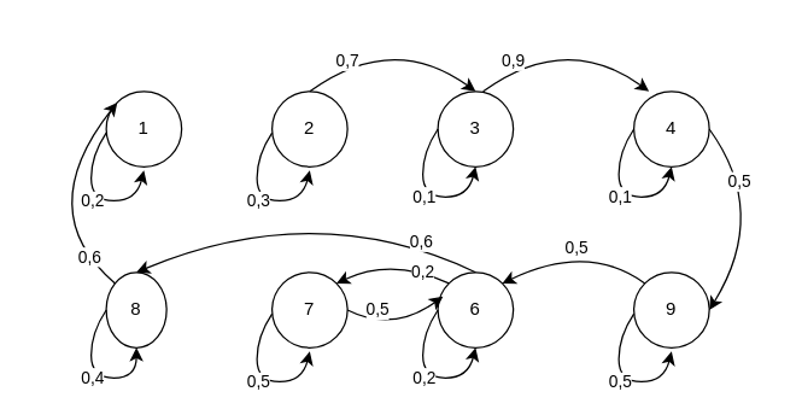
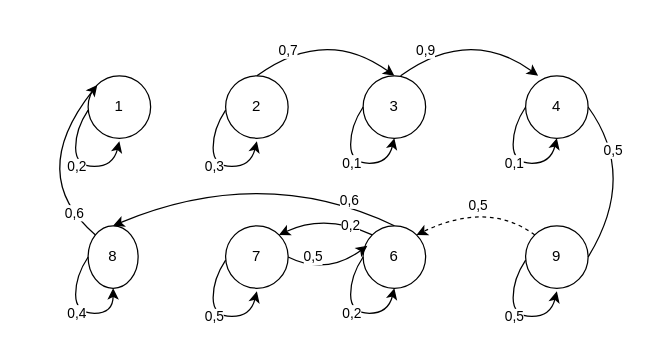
  <mxCell id="0" />
  <mxCell id="1" parent="0" />
  <mxCell id="2" value="1" style="ellipse;whiteSpace=wrap;html=1;aspect=fixed;" vertex="1" parent="1"><mxGeometry x="70" y="60" width="50" height="50" as="geometry" /></mxCell>
  <mxCell id="3" value="2" style="ellipse;whiteSpace=wrap;html=1;aspect=fixed;" vertex="1" parent="1"><mxGeometry x="180" y="60" width="50" height="50" as="geometry" /></mxCell>
  <mxCell id="4" value="3" style="ellipse;whiteSpace=wrap;html=1;aspect=fixed;" vertex="1" parent="1"><mxGeometry x="290" y="60" width="50" height="50" as="geometry" /></mxCell>
  <mxCell id="5" value="8" style="ellipse;whiteSpace=wrap;html=1;aspect=fixed;" vertex="1" parent="1"><mxGeometry x="70" y="180" width="40" height="50" as="geometry" /></mxCell>
  <mxCell id="6" value="7" style="ellipse;whiteSpace=wrap;html=1;aspect=fixed;" vertex="1" parent="1"><mxGeometry x="180" y="180" width="50" height="50" as="geometry" /></mxCell>
  <mxCell id="7" value="6" style="ellipse;whiteSpace=wrap;html=1;aspect=fixed;" vertex="1" parent="1"><mxGeometry x="290" y="180" width="50" height="50" as="geometry" /></mxCell>
  <mxCell id="8" value="9" style="ellipse;whiteSpace=wrap;html=1;aspect=fixed;" vertex="1" parent="1"><mxGeometry x="420" y="180" width="50" height="50" as="geometry" /></mxCell>
  <mxCell id="9" value="4" style="ellipse;whiteSpace=wrap;html=1;aspect=fixed;" vertex="1" parent="1"><mxGeometry x="420" y="60" width="50" height="50" as="geometry" /></mxCell>
  <mxCell id="10" value="0,4" style="curved=1;endArrow=classic;html=1;entryX=0.5;entryY=1;entryDx=0;entryDy=0;exitX=0;exitY=0.5;exitDx=0;exitDy=0;" edge="1" parent="1" source="5" target="5"><mxGeometry width="50" height="50" relative="1" as="geometry"><mxPoint x="90" y="320" as="sourcePoint" /><mxPoint x="140" y="270" as="targetPoint" /><Array as="points"><mxPoint x="60" y="220" /><mxPoint x="60" y="250" /><mxPoint x="90" y="250" /></Array></mxGeometry></mxCell>
  <mxCell id="11" value="0,2" style="curved=1;endArrow=classic;html=1;entryX=0.5;entryY=1;entryDx=0;entryDy=0;exitX=0;exitY=0.5;exitDx=0;exitDy=0;" edge="1" parent="1"><mxGeometry width="50" height="50" relative="1" as="geometry"><mxPoint x="290" y="205" as="sourcePoint" /><mxPoint x="315" y="230" as="targetPoint" /><Array as="points"><mxPoint x="280" y="220" /><mxPoint x="280" y="250" /><mxPoint x="310" y="250" /></Array></mxGeometry></mxCell>
  <mxCell id="12" value="0,5" style="curved=1;endArrow=classic;html=1;entryX=0.5;entryY=1;entryDx=0;entryDy=0;exitX=0;exitY=0.5;exitDx=0;exitDy=0;" edge="1" parent="1"><mxGeometry width="50" height="50" relative="1" as="geometry"><mxPoint x="420" y="207.5" as="sourcePoint" /><mxPoint x="445" y="232.5" as="targetPoint" /><Array as="points"><mxPoint x="410" y="222.5" /><mxPoint x="410" y="252.5" /><mxPoint x="440" y="252.5" /></Array></mxGeometry></mxCell>
  <mxCell id="13" value="0,1" style="curved=1;endArrow=classic;html=1;entryX=0.5;entryY=1;entryDx=0;entryDy=0;exitX=0;exitY=0.5;exitDx=0;exitDy=0;" edge="1" parent="1"><mxGeometry width="50" height="50" relative="1" as="geometry"><mxPoint x="420" y="85" as="sourcePoint" /><mxPoint x="445" y="110" as="targetPoint" /><Array as="points"><mxPoint x="410" y="100" /><mxPoint x="410" y="130" /><mxPoint x="440" y="130" /></Array></mxGeometry></mxCell>
  <mxCell id="14" value="0,1" style="curved=1;endArrow=classic;html=1;entryX=0.5;entryY=1;entryDx=0;entryDy=0;exitX=0;exitY=0.5;exitDx=0;exitDy=0;" edge="1" parent="1"><mxGeometry width="50" height="50" relative="1" as="geometry"><mxPoint x="290" y="85" as="sourcePoint" /><mxPoint x="315" y="110" as="targetPoint" /><Array as="points"><mxPoint x="280" y="100" /><mxPoint x="280" y="130" /><mxPoint x="310" y="130" /></Array></mxGeometry></mxCell>
  <mxCell id="15" value="0,3" style="curved=1;endArrow=classic;html=1;entryX=0.5;entryY=1;entryDx=0;entryDy=0;exitX=0;exitY=0.5;exitDx=0;exitDy=0;" edge="1" parent="1"><mxGeometry width="50" height="50" relative="1" as="geometry"><mxPoint x="180" y="87.5" as="sourcePoint" /><mxPoint x="205" y="112.5" as="targetPoint" /><Array as="points"><mxPoint x="170" y="102.5" /><mxPoint x="170" y="132.5" /><mxPoint x="200" y="132.5" /></Array></mxGeometry></mxCell>
  <mxCell id="16" value="0,2" style="curved=1;endArrow=classic;html=1;entryX=0.5;entryY=1;entryDx=0;entryDy=0;exitX=0;exitY=0.5;exitDx=0;exitDy=0;" edge="1" parent="1"><mxGeometry width="50" height="50" relative="1" as="geometry"><mxPoint x="70" y="87.5" as="sourcePoint" /><mxPoint x="95" y="112.5" as="targetPoint" /><Array as="points"><mxPoint x="60" y="102.5" /><mxPoint x="60" y="132.5" /><mxPoint x="90" y="132.5" /></Array></mxGeometry></mxCell>
  <mxCell id="17" value="0,5" style="curved=1;endArrow=classic;html=1;entryX=0.5;entryY=1;entryDx=0;entryDy=0;exitX=0;exitY=0.5;exitDx=0;exitDy=0;" edge="1" parent="1"><mxGeometry width="50" height="50" relative="1" as="geometry"><mxPoint x="180" y="207.5" as="sourcePoint" /><mxPoint x="205" y="232.5" as="targetPoint" /><Array as="points"><mxPoint x="170" y="222.5" /><mxPoint x="170" y="252.5" /><mxPoint x="200" y="252.5" /></Array></mxGeometry></mxCell>
  <mxCell id="18" value="0,7" style="curved=1;endArrow=classic;html=1;exitX=0.5;exitY=0;exitDx=0;exitDy=0;entryX=0.5;entryY=0;entryDx=0;entryDy=0;" edge="1" parent="1"><mxGeometry x="-0.53" y="1" width="50" height="50" relative="1" as="geometry"><mxPoint x="205" y="60" as="sourcePoint" /><mxPoint x="315" y="60" as="targetPoint" /><Array as="points"><mxPoint x="260" y="20" /></Array><mxPoint as="offset" /></mxGeometry></mxCell>
  <mxCell id="19" value="0,9" style="curved=1;endArrow=classic;html=1;exitX=0.5;exitY=0;exitDx=0;exitDy=0;entryX=0.5;entryY=0;entryDx=0;entryDy=0;" edge="1" parent="1"><mxGeometry x="-0.589" y="4" width="50" height="50" relative="1" as="geometry"><mxPoint x="320" y="60" as="sourcePoint" /><mxPoint x="430" y="60" as="targetPoint" /><Array as="points"><mxPoint x="375" y="20" /></Array><mxPoint as="offset" /></mxGeometry></mxCell>
- <mxCell id="20" value="0,5" style="curved=1;endArrow=classic;html=1;exitX=1;exitY=0.5;exitDx=0;exitDy=0;entryX=1;entryY=0.5;entryDx=0;entryDy=0;" edge="1" parent="1" source="9" target="8"><mxGeometry x="-0.445" y="-4" width="50" height="50" relative="1" as="geometry"><mxPoint x="510" y="160" as="sourcePoint" /><mxPoint x="620" y="160" as="targetPoint" /><Array as="points"><mxPoint x="510" y="140" /></Array><mxPoint as="offset" /></mxGeometry></mxCell>
- <mxCell id="21" value="0,5" style="curved=1;endArrow=classic;html=1;exitX=0;exitY=0;exitDx=0;exitDy=0;entryX=1;entryY=0;entryDx=0;entryDy=0;" edge="1" parent="1" source="8" target="7"><mxGeometry width="50" height="50" relative="1" as="geometry"><mxPoint x="315" y="330" as="sourcePoint" /><mxPoint x="425" y="330" as="targetPoint" /><Array as="points"><mxPoint x="390" y="160" /></Array></mxGeometry></mxCell>
+ <mxCell id="20" value="0,5" style="curved=1;endArrow=none;html=1;exitX=1;exitY=0.5;exitDx=0;exitDy=0;entryX=1;entryY=0.5;entryDx=0;entryDy=0;" edge="1" parent="1" source="9" target="8"><mxGeometry x="-0.445" y="-4" width="50" height="50" relative="1" as="geometry"><mxPoint x="510" y="160" as="sourcePoint" /><mxPoint x="620" y="160" as="targetPoint" /><Array as="points"><mxPoint x="510" y="140" /></Array><mxPoint as="offset" /></mxGeometry></mxCell>
+ <mxCell id="21" value="0,5" style="curved=1;endArrow=classic;html=1;exitX=0;exitY=0;exitDx=0;exitDy=0;entryX=1;entryY=0;entryDx=0;entryDy=0;dashed=1;" edge="1" parent="1" source="8" target="7"><mxGeometry width="50" height="50" relative="1" as="geometry"><mxPoint x="315" y="330" as="sourcePoint" /><mxPoint x="425" y="330" as="targetPoint" /><Array as="points"><mxPoint x="390" y="160" /></Array></mxGeometry></mxCell>
  <mxCell id="22" value="0,2" style="curved=1;endArrow=classic;html=1;exitX=0;exitY=0;exitDx=0;exitDy=0;entryX=1;entryY=0;entryDx=0;entryDy=0;" edge="1" parent="1" source="7" target="6"><mxGeometry x="-0.549" y="1" width="50" height="50" relative="1" as="geometry"><mxPoint x="304" y="180" as="sourcePoint" /><mxPoint x="210" y="180" as="targetPoint" /><Array as="points"><mxPoint x="260" y="170" /></Array><mxPoint as="offset" /></mxGeometry></mxCell>
  <mxCell id="23" value="0,6" style="curved=1;endArrow=classic;html=1;entryX=0.5;entryY=0;entryDx=0;entryDy=0;" edge="1" parent="1" target="5"><mxGeometry x="-0.667" y="-3" width="50" height="50" relative="1" as="geometry"><mxPoint x="315" y="180" as="sourcePoint" /><mxPoint x="221" y="177" as="targetPoint" /><Array as="points"><mxPoint x="210" y="130" /></Array><mxPoint as="offset" /></mxGeometry></mxCell>
  <mxCell id="24" value="0,6" style="curved=1;endArrow=classic;html=1;exitX=0;exitY=0;exitDx=0;exitDy=0;entryX=0;entryY=0;entryDx=0;entryDy=0;" edge="1" parent="1" source="5" target="2"><mxGeometry x="-0.713" y="-2" width="50" height="50" relative="1" as="geometry"><mxPoint x="124" y="327" as="sourcePoint" /><mxPoint x="30" y="327" as="targetPoint" /><Array as="points"><mxPoint x="20" y="140" /></Array><mxPoint as="offset" /></mxGeometry></mxCell>
  <mxCell id="25" value="0,5" style="curved=1;endArrow=classic;html=1;exitX=1;exitY=0.5;exitDx=0;exitDy=0;entryX=0.067;entryY=0.322;entryDx=0;entryDy=0;entryPerimeter=0;" edge="1" parent="1" source="6" target="7"><mxGeometry x="-0.078" y="18" width="50" height="50" relative="1" as="geometry"><mxPoint x="214" y="307" as="sourcePoint" /><mxPoint x="120" y="307" as="targetPoint" /><Array as="points"><mxPoint x="260" y="220" /></Array><mxPoint as="offset" /></mxGeometry></mxCell>
